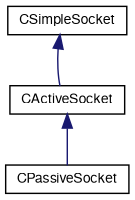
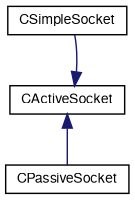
  digraph {
    rankdir=TB
    node [color=black fillcolor=white fontname=FreeSans fontsize=10 shape=record style=filled]
    edge [color=midnightblue dir=back fontname=FreeSans fontsize=10 labelfontname=FreeSans labelfontsize=10 style=solid]
    n1 [height=0.2 label=CSimpleSocket width=0.4]
    n2 [height=0.2 label=CActiveSocket width=0.4]
    n3 [height=0.2 label=CPassiveSocket width=0.4]
-   n1 -> n2
+   n2 -> n1
    n2 -> n3
  }
